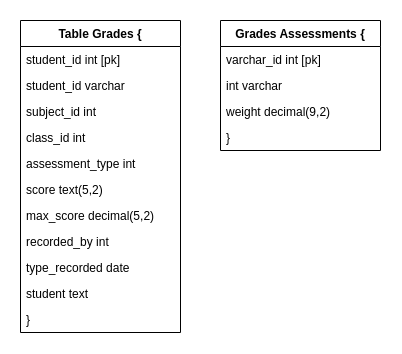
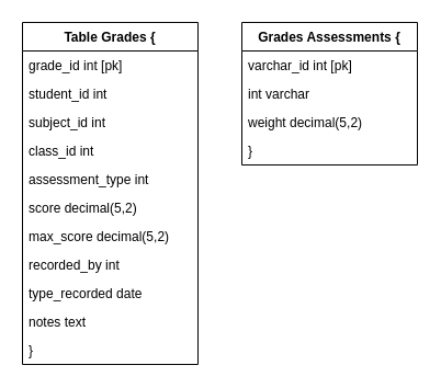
  <mxCell id="0" />
  <mxCell id="1" parent="0" />
  <mxCell id="2" value="Table Grades {" style="swimlane;fontStyle=1;childLayout=stackLayout;horizontal=1;startSize=26;horizontalStack=0;resizeParent=1;resizeParentMax=0;resizeLast=0;collapsible=1;marginBottom=0;" vertex="1" parent="1"><mxGeometry x="20" y="20" width="160" height="312" as="geometry" /></mxCell>
- <mxCell id="3" value="  student_id int [pk]" style="text;strokeColor=none;fillColor=none;align=left;verticalAlign=top;spacingLeft=4;spacingRight=4;overflow=hidden;rotatable=0;points=[[0,0.5],[1,0.5]];portConstraint=eastwest;" vertex="1" parent="2"><mxGeometry y="26" width="160" height="26" as="geometry" /></mxCell>
- <mxCell id="4" value="  student_id varchar" style="text;strokeColor=none;fillColor=none;align=left;verticalAlign=top;spacingLeft=4;spacingRight=4;overflow=hidden;rotatable=0;points=[[0,0.5],[1,0.5]];portConstraint=eastwest;" vertex="1" parent="2"><mxGeometry y="52" width="160" height="26" as="geometry" /></mxCell>
+ <mxCell id="3" value="  grade_id int [pk]" style="text;strokeColor=none;fillColor=none;align=left;verticalAlign=top;spacingLeft=4;spacingRight=4;overflow=hidden;rotatable=0;points=[[0,0.5],[1,0.5]];portConstraint=eastwest;" vertex="1" parent="2"><mxGeometry y="26" width="160" height="26" as="geometry" /></mxCell>
+ <mxCell id="4" value="  student_id int" style="text;strokeColor=none;fillColor=none;align=left;verticalAlign=top;spacingLeft=4;spacingRight=4;overflow=hidden;rotatable=0;points=[[0,0.5],[1,0.5]];portConstraint=eastwest;" vertex="1" parent="2"><mxGeometry y="52" width="160" height="26" as="geometry" /></mxCell>
  <mxCell id="5" value="  subject_id int" style="text;strokeColor=none;fillColor=none;align=left;verticalAlign=top;spacingLeft=4;spacingRight=4;overflow=hidden;rotatable=0;points=[[0,0.5],[1,0.5]];portConstraint=eastwest;" vertex="1" parent="2"><mxGeometry y="78" width="160" height="26" as="geometry" /></mxCell>
  <mxCell id="6" value="  class_id int" style="text;strokeColor=none;fillColor=none;align=left;verticalAlign=top;spacingLeft=4;spacingRight=4;overflow=hidden;rotatable=0;points=[[0,0.5],[1,0.5]];portConstraint=eastwest;" vertex="1" parent="2"><mxGeometry y="104" width="160" height="26" as="geometry" /></mxCell>
  <mxCell id="7" value="  assessment_type int" style="text;strokeColor=none;fillColor=none;align=left;verticalAlign=top;spacingLeft=4;spacingRight=4;overflow=hidden;rotatable=0;points=[[0,0.5],[1,0.5]];portConstraint=eastwest;" vertex="1" parent="2"><mxGeometry y="130" width="160" height="26" as="geometry" /></mxCell>
- <mxCell id="8" value="  score text(5,2)" style="text;strokeColor=none;fillColor=none;align=left;verticalAlign=top;spacingLeft=4;spacingRight=4;overflow=hidden;rotatable=0;points=[[0,0.5],[1,0.5]];portConstraint=eastwest;" vertex="1" parent="2"><mxGeometry y="156" width="160" height="26" as="geometry" /></mxCell>
+ <mxCell id="8" value="  score decimal(5,2)" style="text;strokeColor=none;fillColor=none;align=left;verticalAlign=top;spacingLeft=4;spacingRight=4;overflow=hidden;rotatable=0;points=[[0,0.5],[1,0.5]];portConstraint=eastwest;" vertex="1" parent="2"><mxGeometry y="156" width="160" height="26" as="geometry" /></mxCell>
  <mxCell id="9" value="  max_score decimal(5,2)" style="text;strokeColor=none;fillColor=none;align=left;verticalAlign=top;spacingLeft=4;spacingRight=4;overflow=hidden;rotatable=0;points=[[0,0.5],[1,0.5]];portConstraint=eastwest;" vertex="1" parent="2"><mxGeometry y="182" width="160" height="26" as="geometry" /></mxCell>
  <mxCell id="10" value="  recorded_by int" style="text;strokeColor=none;fillColor=none;align=left;verticalAlign=top;spacingLeft=4;spacingRight=4;overflow=hidden;rotatable=0;points=[[0,0.5],[1,0.5]];portConstraint=eastwest;" vertex="1" parent="2"><mxGeometry y="208" width="160" height="26" as="geometry" /></mxCell>
  <mxCell id="11" value="  type_recorded date" style="text;strokeColor=none;fillColor=none;align=left;verticalAlign=top;spacingLeft=4;spacingRight=4;overflow=hidden;rotatable=0;points=[[0,0.5],[1,0.5]];portConstraint=eastwest;" vertex="1" parent="2"><mxGeometry y="234" width="160" height="26" as="geometry" /></mxCell>
- <mxCell id="12" value="  student text" style="text;strokeColor=none;fillColor=none;align=left;verticalAlign=top;spacingLeft=4;spacingRight=4;overflow=hidden;rotatable=0;points=[[0,0.5],[1,0.5]];portConstraint=eastwest;" vertex="1" parent="2"><mxGeometry y="260" width="160" height="26" as="geometry" /></mxCell>
+ <mxCell id="12" value="  notes text" style="text;strokeColor=none;fillColor=none;align=left;verticalAlign=top;spacingLeft=4;spacingRight=4;overflow=hidden;rotatable=0;points=[[0,0.5],[1,0.5]];portConstraint=eastwest;" vertex="1" parent="2"><mxGeometry y="260" width="160" height="26" as="geometry" /></mxCell>
  <mxCell id="13" value="}" style="text;strokeColor=none;fillColor=none;align=left;verticalAlign=top;spacingLeft=4;spacingRight=4;overflow=hidden;rotatable=0;points=[[0,0.5],[1,0.5]];portConstraint=eastwest;" vertex="1" parent="2"><mxGeometry y="286" width="160" height="26" as="geometry" /></mxCell>
  <mxCell id="14" value="Grades Assessments {" style="swimlane;fontStyle=1;childLayout=stackLayout;horizontal=1;startSize=26;horizontalStack=0;resizeParent=1;resizeParentMax=0;resizeLast=0;collapsible=1;marginBottom=0;" vertex="1" parent="1"><mxGeometry x="220" y="20" width="160" height="130" as="geometry" /></mxCell>
  <mxCell id="15" value="  varchar_id int [pk]" style="text;strokeColor=none;fillColor=none;align=left;verticalAlign=top;spacingLeft=4;spacingRight=4;overflow=hidden;rotatable=0;points=[[0,0.5],[1,0.5]];portConstraint=eastwest;" vertex="1" parent="14"><mxGeometry y="26" width="160" height="26" as="geometry" /></mxCell>
  <mxCell id="16" value="  int varchar" style="text;strokeColor=none;fillColor=none;align=left;verticalAlign=top;spacingLeft=4;spacingRight=4;overflow=hidden;rotatable=0;points=[[0,0.5],[1,0.5]];portConstraint=eastwest;" vertex="1" parent="14"><mxGeometry y="52" width="160" height="26" as="geometry" /></mxCell>
- <mxCell id="17" value="  weight decimal(9,2)" style="text;strokeColor=none;fillColor=none;align=left;verticalAlign=top;spacingLeft=4;spacingRight=4;overflow=hidden;rotatable=0;points=[[0,0.5],[1,0.5]];portConstraint=eastwest;" vertex="1" parent="14"><mxGeometry y="78" width="160" height="26" as="geometry" /></mxCell>
+ <mxCell id="17" value="  weight decimal(5,2)" style="text;strokeColor=none;fillColor=none;align=left;verticalAlign=top;spacingLeft=4;spacingRight=4;overflow=hidden;rotatable=0;points=[[0,0.5],[1,0.5]];portConstraint=eastwest;" vertex="1" parent="14"><mxGeometry y="78" width="160" height="26" as="geometry" /></mxCell>
  <mxCell id="18" value="}" style="text;strokeColor=none;fillColor=none;align=left;verticalAlign=top;spacingLeft=4;spacingRight=4;overflow=hidden;rotatable=0;points=[[0,0.5],[1,0.5]];portConstraint=eastwest;" vertex="1" parent="14"><mxGeometry y="104" width="160" height="26" as="geometry" /></mxCell>
